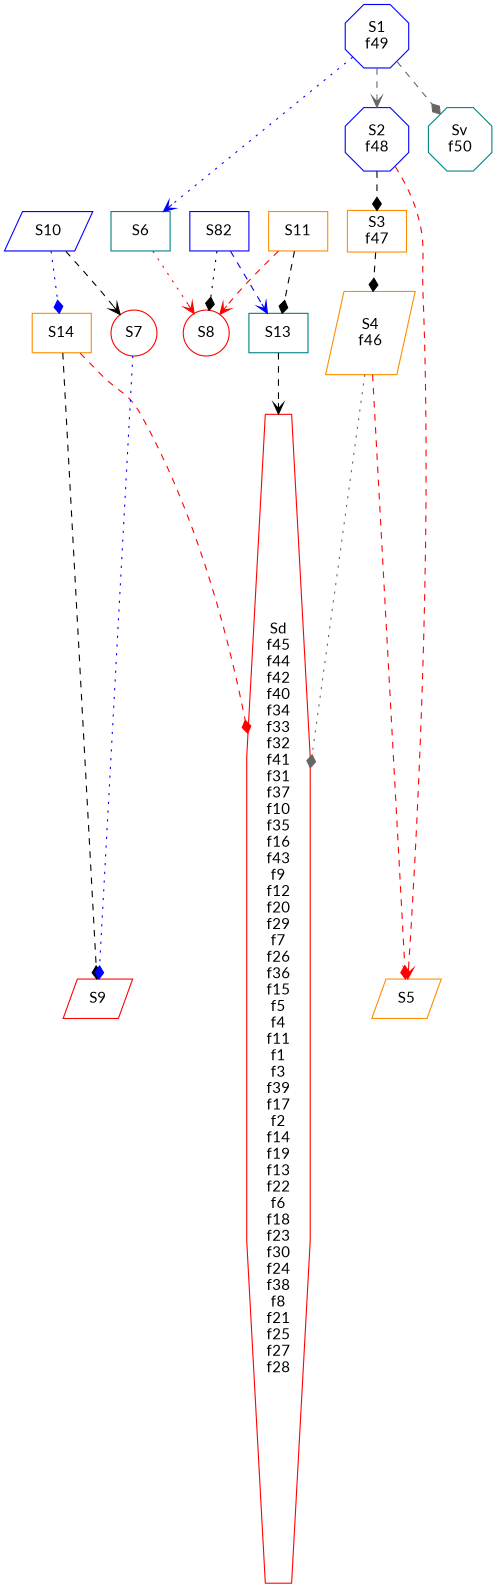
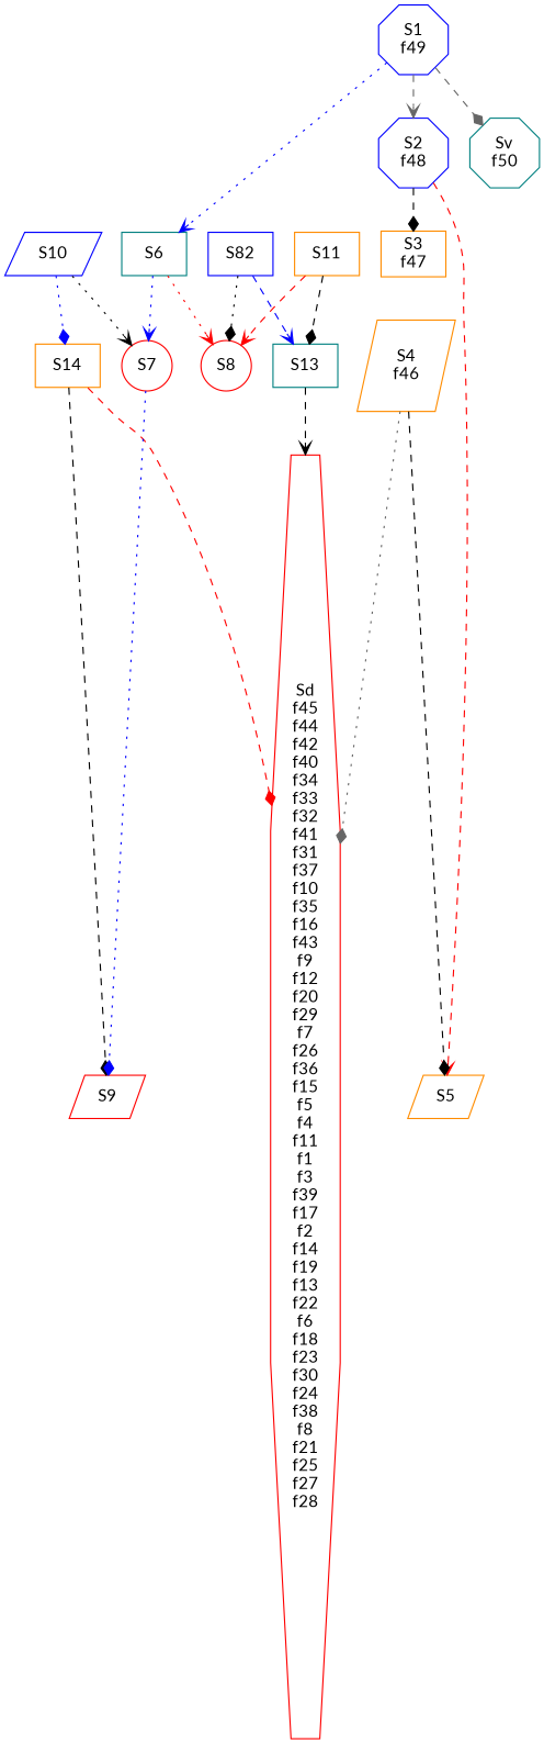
  digraph {
    fontname=Lato
    node [color=darkorange fontname=Lato shape=box]
    edge [arrowhead=diamond color=black fontname=Lato style=dashed]
    n1 [label=S14]
    n2 [color=red label=S9 shape=parallelogram]
    n3 [color=red label="Sd\nf45\nf44\nf42\nf40\nf34\nf33\nf32\nf41\nf31\nf37\nf10\nf35\nf16\nf43\nf9\nf12\nf20\nf29\nf7\nf26\nf36\nf15\nf5\nf4\nf11\nf1\nf3\nf39\nf17\nf2\nf14\nf19\nf13\nf22\nf6\nf18\nf23\nf30\nf24\nf38\nf8\nf21\nf25\nf27\nf28" shape=octagon]
    n4 [color=teal label=S13]
    n5 [color=teal label=S6]
    n6 [color=red label=S7 shape=circle]
    n7 [color=red label=S8 shape=circle]
    n8 [color=blue label="S2\nf48" shape=octagon]
    n9 [label="S3\nf47"]
    n10 [label=S5 shape=parallelogram]
    n11 [label="S4\nf46" shape=parallelogram]
    n12 [color=blue label="S1\nf49" shape=octagon]
    n13 [color=teal label="Sv\nf50" shape=octagon]
    n14 [color=blue label=S82]
    n15 [color=blue label=S10 shape=parallelogram]
    n16 [label=S11]
    n1 -> n2
    n1 -> n3 [color=red]
    n4 -> n3 [arrowhead=vee]
+   n5 -> n6 [arrowhead=vee color=blue style=dotted]
    n5 -> n7 [arrowhead=vee color=red style=dotted]
    n6 -> n2 [color=blue style=dotted]
    n8 -> n9
    n8 -> n10 [arrowhead=vee color=red]
-   n9 -> n11
    n11 -> n3 [color=gray40 style=dotted]
-   n11 -> n10 [color=red]
+   n11 -> n10
    n12 -> n5 [arrowhead=vee color=blue style=dotted]
    n12 -> n8 [arrowhead=vee color=gray40]
    n12 -> n13 [color=gray40]
    n14 -> n4 [arrowhead=vee color=blue]
    n14 -> n7 [style=dotted]
    n15 -> n1 [color=blue style=dotted]
-   n15 -> n6 [arrowhead=vee]
+   n15 -> n6 [arrowhead=vee style=dotted]
    n16 -> n4
    n16 -> n7 [arrowhead=vee color=red]
  }
